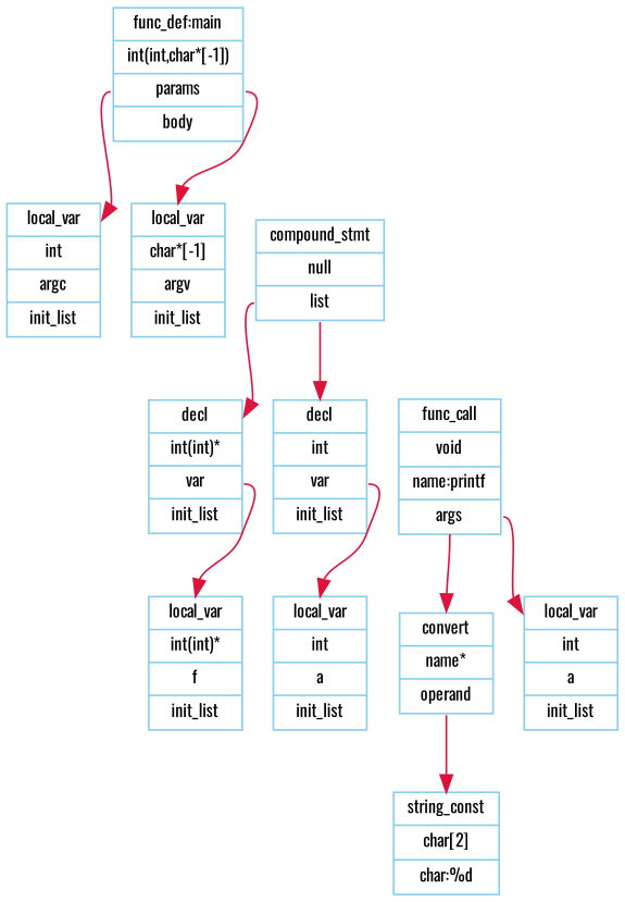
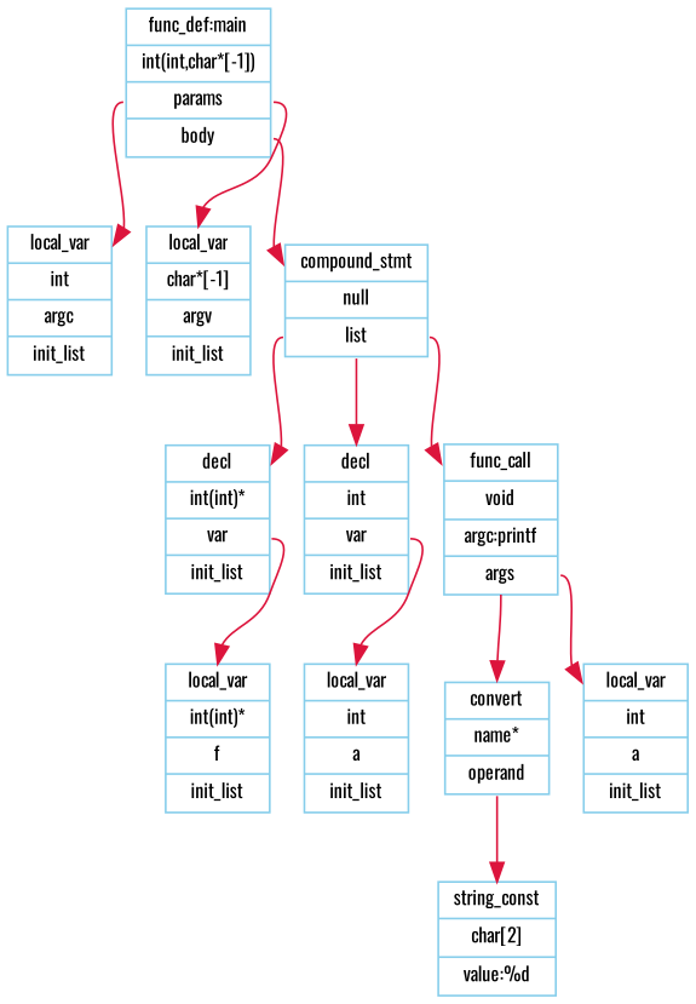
  digraph {
    fontname=Oswald
    node [color=skyblue fontname=Oswald fontsize=10 shape=record]
    edge [color=crimson fontname=Oswald fontsize=10 headport=head style=solid tailport=list]
    n1 [label="{<head>func_def:main|<type>int(int,char*[-1])|<params>params|<body>body}"]
    n2 [label="{<head>local_var|<type>int|<name>argc|<list>init_list}"]
    n3 [label="{<head>local_var|<type>char*[-1]|<name>argv|<list>init_list}"]
    n4 [label="{<head>compound_stmt|null|<list>list}"]
    n5 [label="{<head>decl|<type>int(int)*|<var>var|<init_list>init_list}"]
    n6 [label="{<head>decl|<type>int|<var>var|<init_list>init_list}"]
-   n7 [label="{<head>func_call|<type>void|name:printf|<args>args}"]
+   n7 [label="{<head>func_call|<type>void|argc:printf|<args>args}"]
    n8 [label="{<head>local_var|<type>int(int)*|<name>f|<list>init_list}"]
    n9 [label="{<head>local_var|<type>int|<name>a|<list>init_list}"]
    n10 [label="{<head>convert|<type>name*|<operand>operand}"]
    n11 [label="{<head>local_var|<type>int|<name>a|<list>init_list}"]
-   n12 [label="{<head>string_const|<type>char[2]|char:%d}"]
+   n12 [label="{<head>string_const|<type>char[2]|value:%d}"]
    n1 -> n2 [tailport=params]
    n1 -> n3 [tailport=params]
+   n1 -> n4 [tailport=body]
    n4 -> n5
    n4 -> n6
+   n4 -> n7
    n5 -> n8 [tailport=var]
    n6 -> n9 [tailport=var]
    n7 -> n10 [tailport=args]
    n7 -> n11 [tailport=args]
    n10 -> n12 [tailport=operand]
  }
